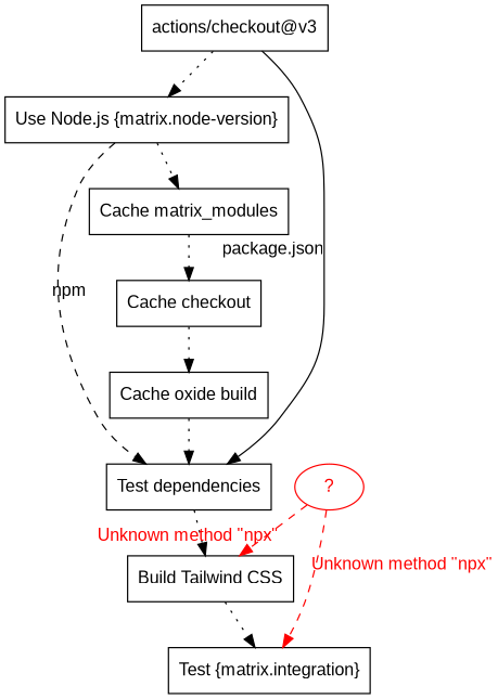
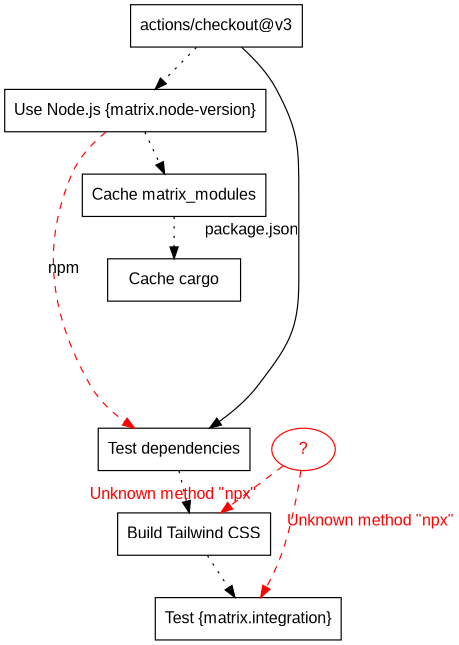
  digraph {
    fontname="Liberation Sans"
    node [fontname="Liberation Sans" shape=rect]
    edge [fontname="Liberation Sans" style=dotted]
    "actions/checkout@v3"
    "Use Node.js {matrix.node-version}"
    n3 [label="Test dependencies"]
    n4 [label="Cache matrix_modules"]
    "Build Tailwind CSS"
-   "Cache cargo" [label="Cache checkout"]
-   "Cache oxide build"
+   "Cache cargo"
    "Test {matrix.integration}"
    "?" [color=red fontcolor=red shape=ellipse]
    "actions/checkout@v3" -> "Use Node.js {matrix.node-version}"
    "actions/checkout@v3" -> n3 [decorate=false xlabel="package.json" style=""]
-   "Use Node.js {matrix.node-version}" -> n3 [style=dashed xlabel=npm]
+   "Use Node.js {matrix.node-version}" -> n3 [style=dashed xlabel=npm color=red]
    "Use Node.js {matrix.node-version}" -> n4
    n3 -> "Build Tailwind CSS"
    n4 -> "Cache cargo"
    "Build Tailwind CSS" -> "Test {matrix.integration}"
-   "Cache cargo" -> "Cache oxide build"
-   "Cache oxide build" -> n3
    "?" -> "Build Tailwind CSS" [color=red fontcolor=red style=dashed xlabel="Unknown method \"npx\""]
    "?" -> "Test {matrix.integration}" [color=red fontcolor=red style=dashed xlabel="Unknown method \"npx\""]
  }
